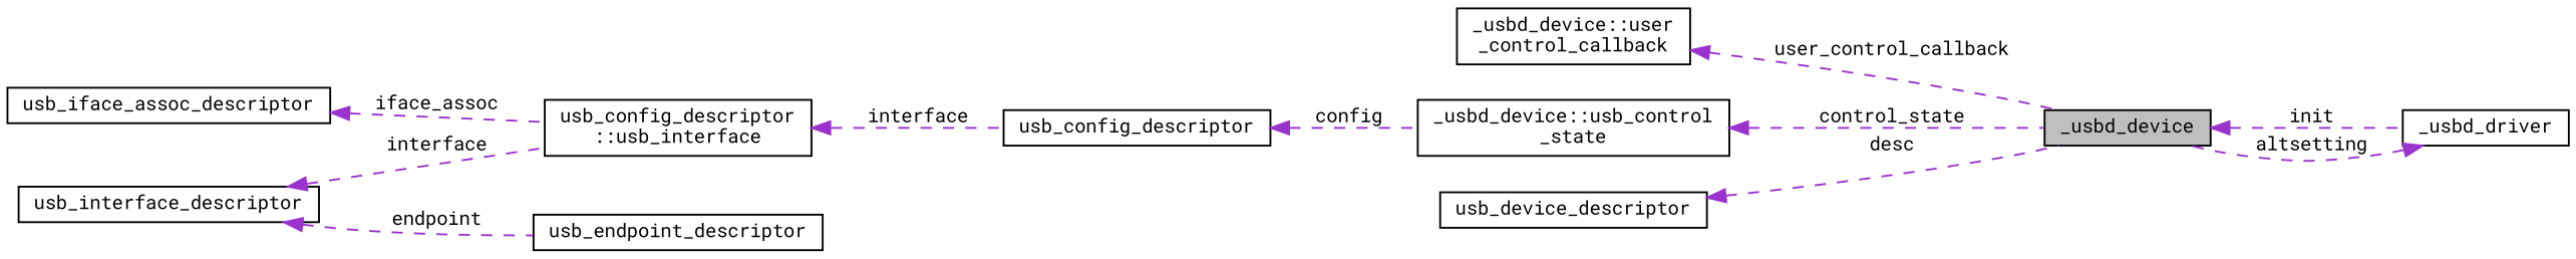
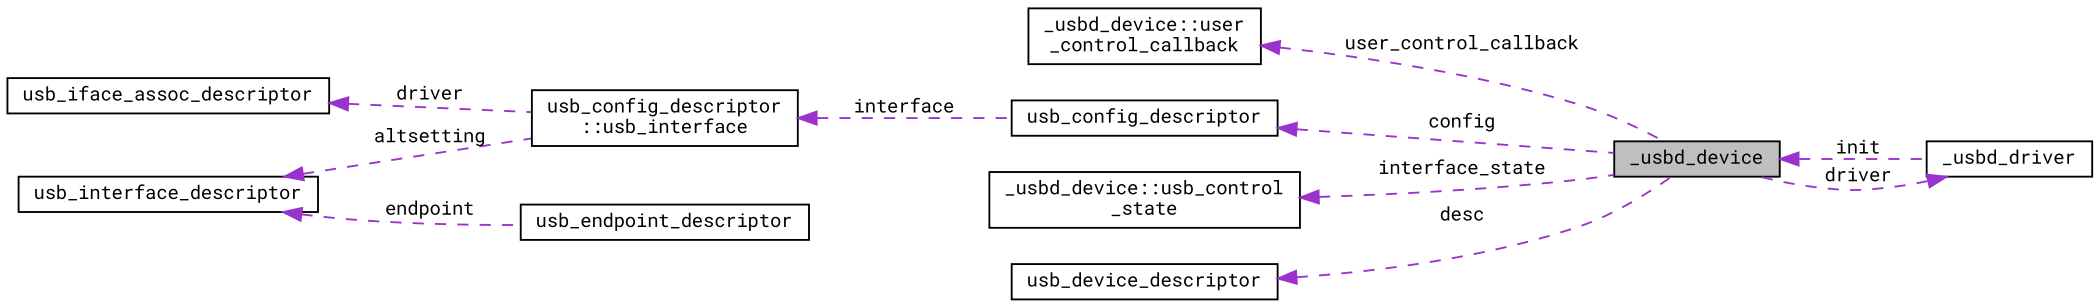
  digraph {
    fontname="Roboto Mono"
    rankdir=LR
    node [color=black fillcolor=white fontname="Roboto Mono" fontsize=10 shape=record style=filled]
    edge [color=darkorchid3 dir=back fontname="Roboto Mono" fontsize=10 labelfontname=Helvetica labelfontsize=10 style=dashed]
    n1 [fillcolor=grey75 fontcolor=black height=0.2 label=_usbd_device width=0.4]
    n2 [height=0.2 label=_usbd_driver width=0.4]
    n3 [height=0.2 label="_usbd_device::user\l_control_callback" width=0.4]
    n4 [height=0.2 label=usb_config_descriptor width=0.4]
    n5 [height=0.2 label="usb_config_descriptor\l::usb_interface" width=0.4]
    n6 [height=0.2 label=usb_iface_assoc_descriptor width=0.4]
    n7 [height=0.2 label=usb_interface_descriptor width=0.4]
    n8 [height=0.2 label=usb_endpoint_descriptor width=0.4]
    n9 [height=0.2 label="_usbd_device::usb_control\l_state" width=0.4]
    n10 [height=0.2 label=usb_device_descriptor width=0.4]
    n1 -> n2 [label=" init"]
-   n2 -> n1 [label=" altsetting"]
+   n2 -> n1 [label=" driver"]
    n3 -> n1 [label=" user_control_callback"]
-   n4 -> n9 [label=" config"]
+   n4 -> n1 [label=" config"]
    n5 -> n4 [label=" interface"]
-   n6 -> n5 [label=" iface_assoc"]
-   n7 -> n5 [label=" interface"]
+   n6 -> n5 [label=" driver"]
+   n7 -> n5 [label=" altsetting"]
    n7 -> n8 [label=" endpoint"]
-   n9 -> n1 [label=" control_state"]
+   n9 -> n1 [label=" interface_state"]
    n10 -> n1 [label=" desc"]
  }
